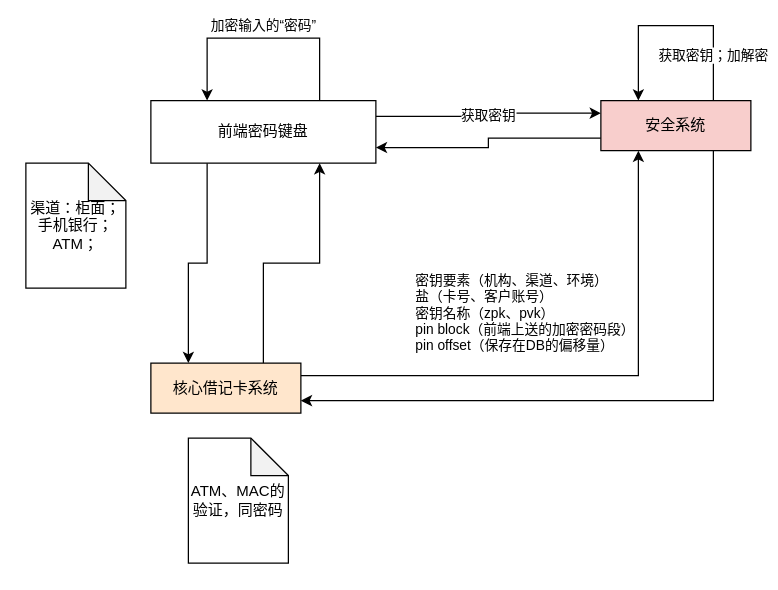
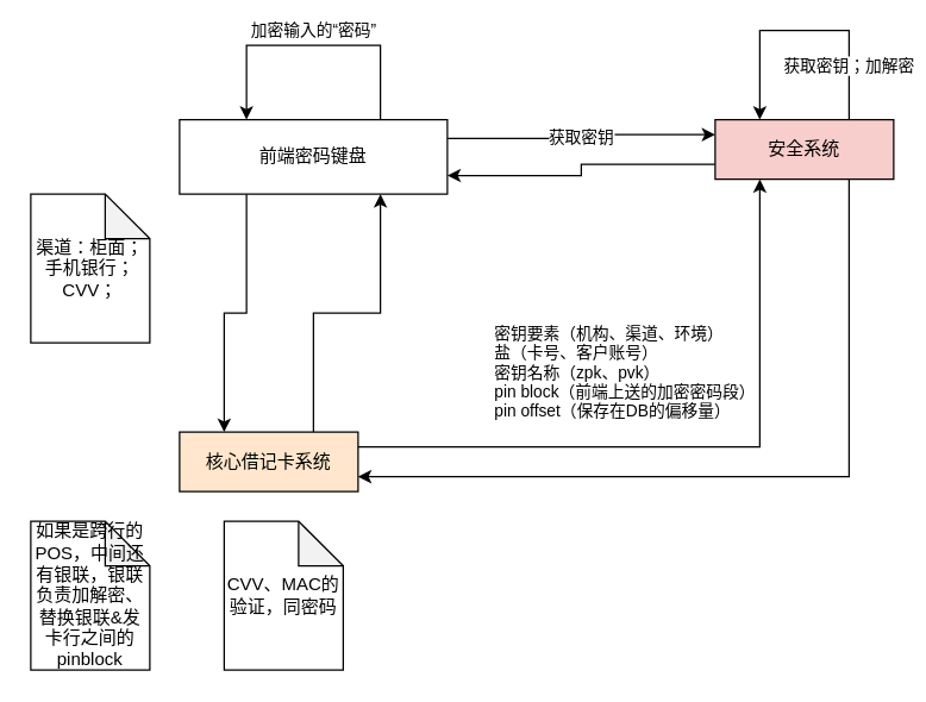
  <mxCell id="0" />
  <mxCell id="1" parent="0" />
  <mxCell id="2" value="获取密钥" style="edgeStyle=orthogonalEdgeStyle;rounded=0;orthogonalLoop=1;jettySize=auto;html=1;exitX=1;exitY=0.25;exitDx=0;exitDy=0;entryX=0;entryY=0.25;entryDx=0;entryDy=0;" edge="1" parent="1" source="4" target="8"><mxGeometry relative="1" as="geometry" /></mxCell>
  <mxCell id="3" style="edgeStyle=orthogonalEdgeStyle;rounded=0;orthogonalLoop=1;jettySize=auto;html=1;exitX=0.25;exitY=1;exitDx=0;exitDy=0;entryX=0.25;entryY=0;entryDx=0;entryDy=0;" edge="1" parent="1" source="4" target="12"><mxGeometry relative="1" as="geometry" /></mxCell>
  <mxCell id="4" value="前端密码键盘" style="rounded=0;whiteSpace=wrap;html=1;" vertex="1" parent="1"><mxGeometry x="120" y="80" width="180" height="50" as="geometry" /></mxCell>
  <mxCell id="5" style="edgeStyle=orthogonalEdgeStyle;rounded=0;orthogonalLoop=1;jettySize=auto;html=1;exitX=0.5;exitY=1;exitDx=0;exitDy=0;" edge="1" parent="1" source="4" target="4"><mxGeometry relative="1" as="geometry" /></mxCell>
  <mxCell id="6" style="edgeStyle=orthogonalEdgeStyle;rounded=0;orthogonalLoop=1;jettySize=auto;html=1;exitX=0;exitY=0.75;exitDx=0;exitDy=0;entryX=1;entryY=0.75;entryDx=0;entryDy=0;" edge="1" parent="1" source="8" target="4"><mxGeometry relative="1" as="geometry" /></mxCell>
  <mxCell id="7" style="edgeStyle=orthogonalEdgeStyle;rounded=0;orthogonalLoop=1;jettySize=auto;html=1;exitX=0.75;exitY=1;exitDx=0;exitDy=0;entryX=1;entryY=0.75;entryDx=0;entryDy=0;" edge="1" parent="1" source="8" target="12"><mxGeometry relative="1" as="geometry" /></mxCell>
  <mxCell id="8" value="安全系统" style="rounded=0;whiteSpace=wrap;html=1;fillColor=#f8cecc;" vertex="1" parent="1"><mxGeometry x="480" y="80" width="120" height="40" as="geometry" /></mxCell>
  <mxCell id="9" value="加密输入的“密码”" style="edgeStyle=orthogonalEdgeStyle;rounded=0;orthogonalLoop=1;jettySize=auto;html=1;exitX=0.75;exitY=0;exitDx=0;exitDy=0;entryX=0.25;entryY=0;entryDx=0;entryDy=0;" edge="1" parent="1" source="4" target="4"><mxGeometry y="-10" relative="1" as="geometry"><Array as="points"><mxPoint x="210" y="30" /><mxPoint x="150" y="30" /></Array><mxPoint as="offset" /></mxGeometry></mxCell>
  <mxCell id="10" value="密钥要素（机构、渠道、环境）&lt;br&gt;盐（卡号、客户账号）&lt;br&gt;密钥名称（zpk、pvk）&lt;br&gt;pin block（前端上送的加密密码段）&lt;br&gt;pin offset（保存在DB的偏移量）" style="edgeStyle=orthogonalEdgeStyle;rounded=0;orthogonalLoop=1;jettySize=auto;html=1;exitX=1;exitY=0.25;exitDx=0;exitDy=0;entryX=0.25;entryY=1;entryDx=0;entryDy=0;align=left;" edge="1" parent="1" source="12" target="8"><mxGeometry x="-0.6" y="50" relative="1" as="geometry"><mxPoint as="offset" /></mxGeometry></mxCell>
  <mxCell id="11" style="edgeStyle=orthogonalEdgeStyle;rounded=0;orthogonalLoop=1;jettySize=auto;html=1;exitX=0.75;exitY=0;exitDx=0;exitDy=0;entryX=0.75;entryY=1;entryDx=0;entryDy=0;" edge="1" parent="1" source="12" target="4"><mxGeometry relative="1" as="geometry" /></mxCell>
  <mxCell id="12" value="核心借记卡系统" style="rounded=0;whiteSpace=wrap;html=1;fillColor=#ffe6cc;" vertex="1" parent="1"><mxGeometry x="120" y="290" width="120" height="40" as="geometry" /></mxCell>
  <mxCell id="13" style="edgeStyle=orthogonalEdgeStyle;rounded=0;orthogonalLoop=1;jettySize=auto;html=1;exitX=0.75;exitY=0;exitDx=0;exitDy=0;entryX=0.25;entryY=0;entryDx=0;entryDy=0;" edge="1" parent="1" source="8" target="8"><mxGeometry relative="1" as="geometry"><Array as="points"><mxPoint x="570" y="20" /><mxPoint x="510" y="20" /></Array></mxGeometry></mxCell>
  <mxCell id="14" value="获取密钥；加解密" style="edgeLabel;html=1;align=center;verticalAlign=middle;resizable=0;points=[];" vertex="1" connectable="0" parent="13"><mxGeometry x="-0.589" y="1" relative="1" as="geometry"><mxPoint as="offset" /></mxGeometry></mxCell>
- <mxCell id="15" value="渠道：柜面；手机银行；ATM；" style="shape=note;whiteSpace=wrap;html=1;backgroundOutline=1;darkOpacity=0.05;" vertex="1" parent="1"><mxGeometry x="20" y="130" width="80" height="100" as="geometry" /></mxCell>
- <mxCell id="17" value="ATM、MAC的验证，同密码" style="shape=note;whiteSpace=wrap;html=1;backgroundOutline=1;darkOpacity=0.05;" vertex="1" parent="1"><mxGeometry x="150" y="350" width="80" height="100" as="geometry" /></mxCell>
+ <mxCell id="15" value="渠道：柜面；手机银行；CVV；" style="shape=note;whiteSpace=wrap;html=1;backgroundOutline=1;darkOpacity=0.05;" vertex="1" parent="1"><mxGeometry x="20" y="130" width="80" height="100" as="geometry" /></mxCell>
+ <mxCell id="16" value="如果是跨行的POS，中间还有银联，银联负责加解密、替换银联&amp;amp;发卡行之间的pinblock" style="shape=note;whiteSpace=wrap;html=1;backgroundOutline=1;darkOpacity=0.05;" vertex="1" parent="1"><mxGeometry x="20" y="350" width="80" height="100" as="geometry" /></mxCell>
+ <mxCell id="17" value="CVV、MAC的验证，同密码" style="shape=note;whiteSpace=wrap;html=1;backgroundOutline=1;darkOpacity=0.05;" vertex="1" parent="1"><mxGeometry x="150" y="350" width="80" height="100" as="geometry" /></mxCell>
